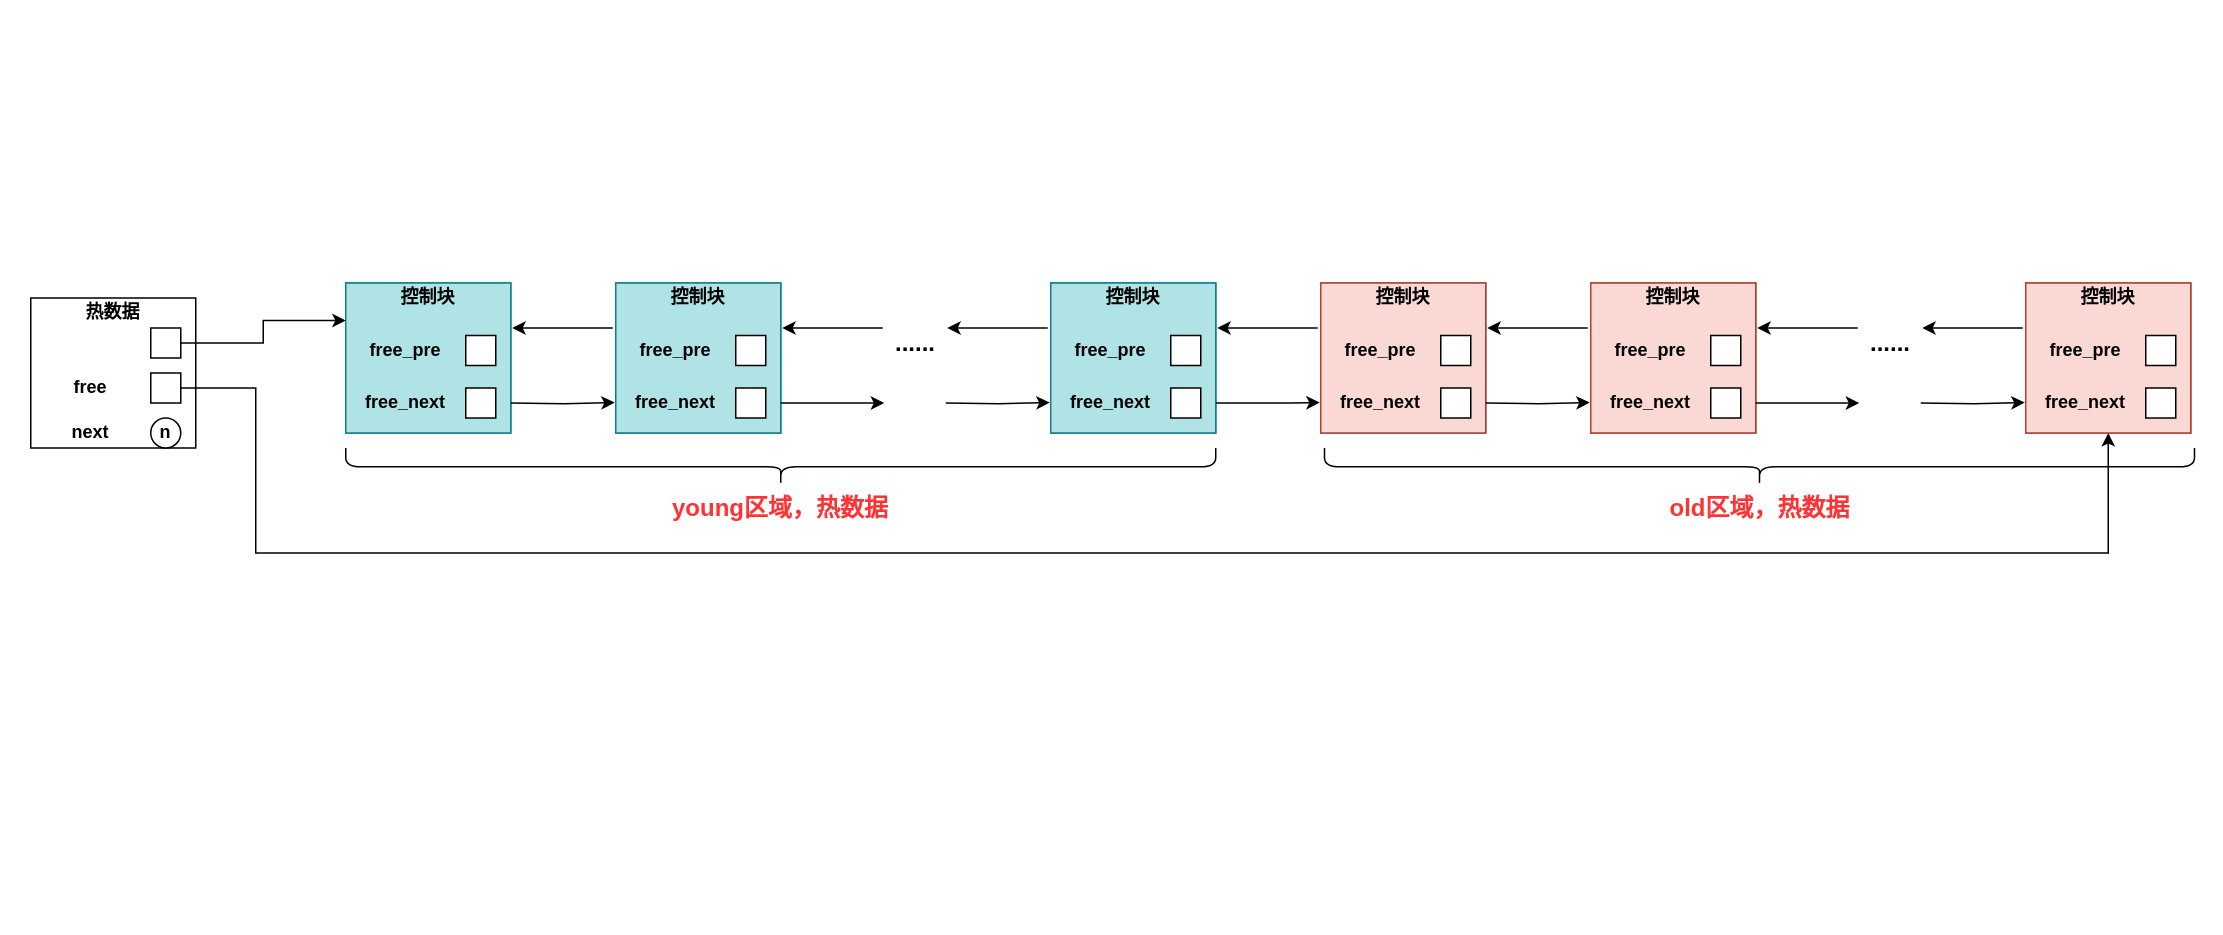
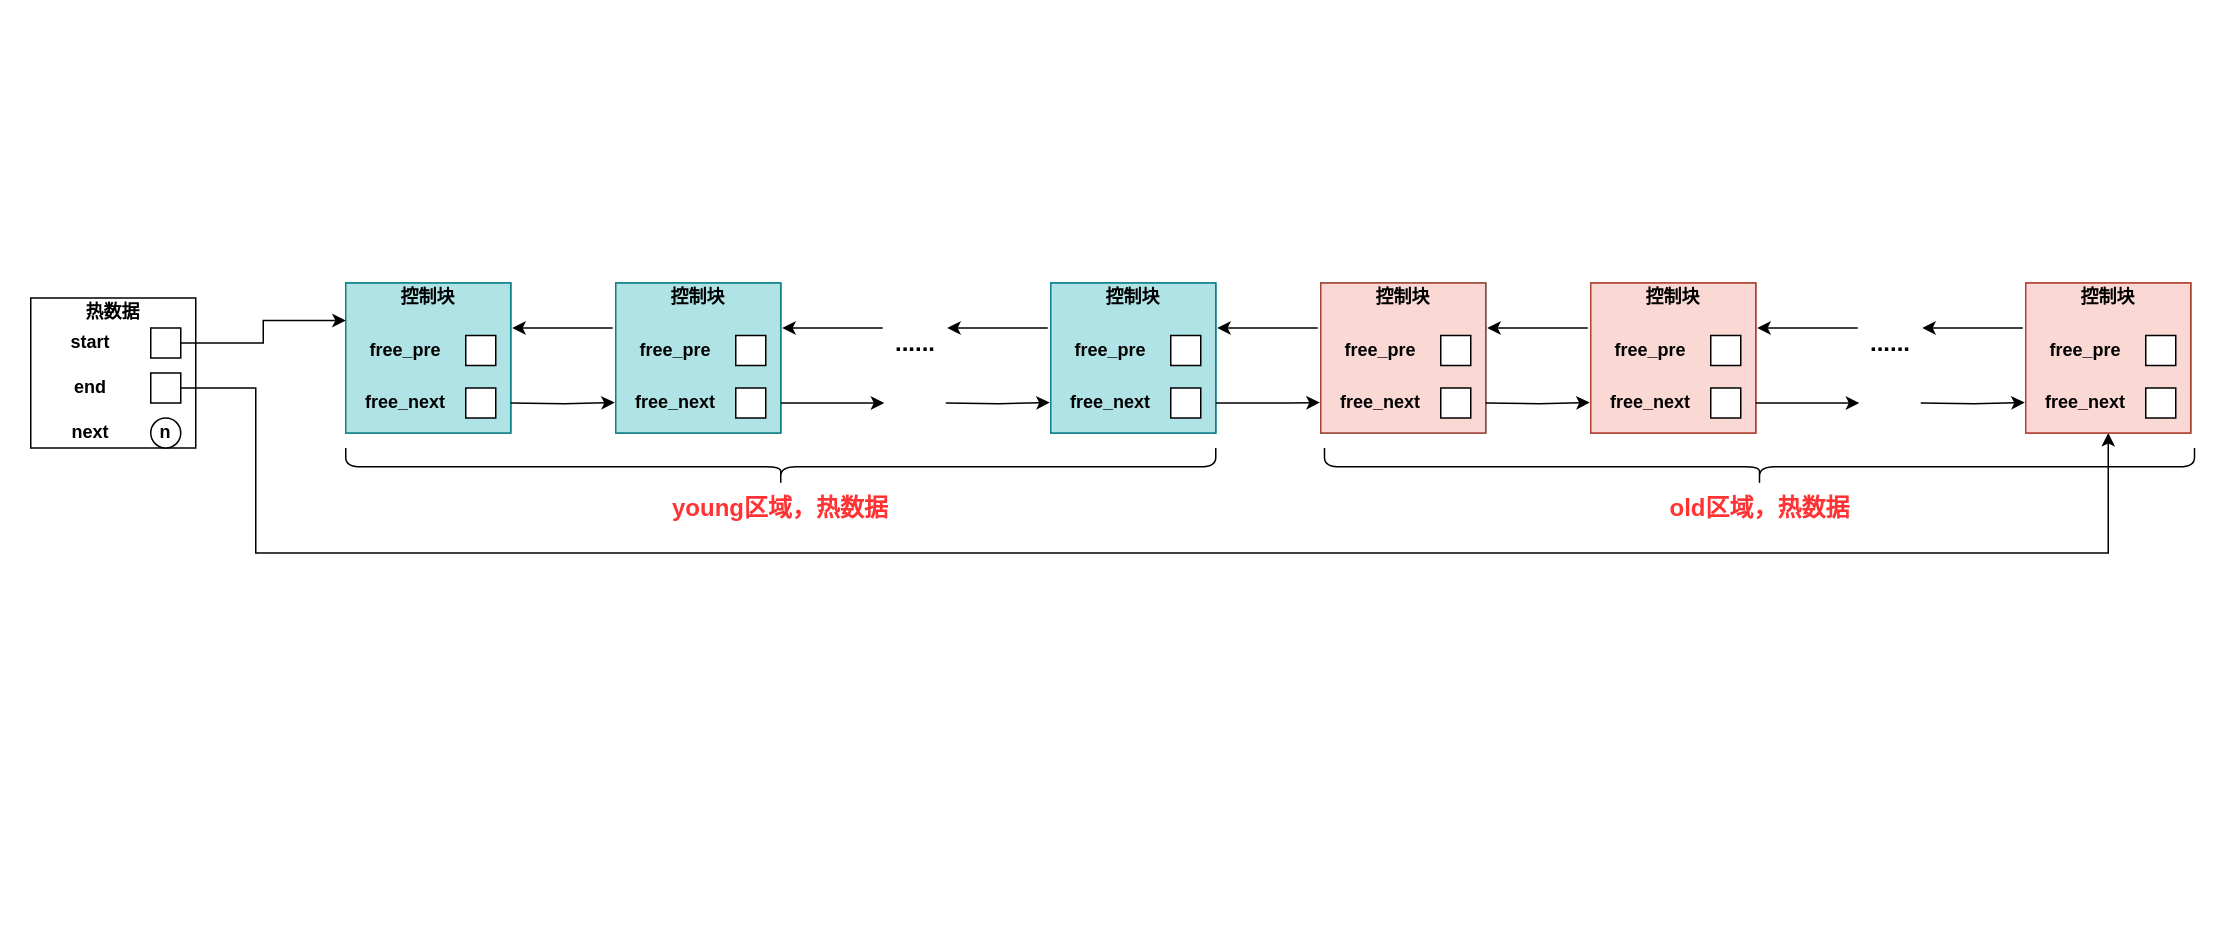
  <mxCell id="0" />
  <mxCell id="1" parent="0" />
  <mxCell id="2" value="" style="group;fillColor=#b0e3e6;strokeColor=#0e8088;" vertex="1" connectable="0" parent="1"><mxGeometry x="230" y="188" width="110" height="100" as="geometry" /></mxCell>
  <mxCell id="3" value="" style="rounded=0;whiteSpace=wrap;html=1;fillColor=#b0e3e6;strokeColor=#0e8088;" vertex="1" parent="2"><mxGeometry width="110" height="100" as="geometry" /></mxCell>
  <mxCell id="4" value="&lt;b&gt;free_pre&lt;/b&gt;" style="text;html=1;strokeColor=none;fillColor=none;align=center;verticalAlign=middle;whiteSpace=wrap;rounded=0;" vertex="1" parent="2"><mxGeometry x="20" y="35" width="40" height="20" as="geometry" /></mxCell>
  <mxCell id="5" value="&lt;b&gt;free_next&lt;/b&gt;" style="text;html=1;strokeColor=none;fillColor=none;align=center;verticalAlign=middle;whiteSpace=wrap;rounded=0;" vertex="1" parent="2"><mxGeometry x="20" y="70" width="40" height="20" as="geometry" /></mxCell>
  <mxCell id="6" value="" style="rounded=0;whiteSpace=wrap;html=1;" vertex="1" parent="2"><mxGeometry x="80" y="35" width="20" height="20" as="geometry" /></mxCell>
  <mxCell id="7" value="" style="rounded=0;whiteSpace=wrap;html=1;" vertex="1" parent="2"><mxGeometry x="80" y="70" width="20" height="20" as="geometry" /></mxCell>
  <mxCell id="8" value="&lt;b&gt;控制块&lt;/b&gt;" style="text;html=1;strokeColor=none;fillColor=none;align=center;verticalAlign=middle;whiteSpace=wrap;rounded=0;" vertex="1" parent="2"><mxGeometry x="35" width="40" height="20" as="geometry" /></mxCell>
  <mxCell id="9" value="" style="group;fillColor=#b0e3e6;strokeColor=#0e8088;" vertex="1" connectable="0" parent="1"><mxGeometry x="410" y="188" width="110" height="100" as="geometry" /></mxCell>
  <mxCell id="10" value="" style="rounded=0;whiteSpace=wrap;html=1;fillColor=#b0e3e6;strokeColor=#0e8088;" vertex="1" parent="9"><mxGeometry width="110" height="100" as="geometry" /></mxCell>
  <mxCell id="11" value="&lt;b&gt;free_pre&lt;/b&gt;" style="text;html=1;strokeColor=none;fillColor=none;align=center;verticalAlign=middle;whiteSpace=wrap;rounded=0;" vertex="1" parent="9"><mxGeometry x="20" y="35" width="40" height="20" as="geometry" /></mxCell>
  <mxCell id="12" value="&lt;b&gt;free_next&lt;/b&gt;" style="text;html=1;strokeColor=none;fillColor=none;align=center;verticalAlign=middle;whiteSpace=wrap;rounded=0;" vertex="1" parent="9"><mxGeometry x="20" y="70" width="40" height="20" as="geometry" /></mxCell>
  <mxCell id="13" value="" style="rounded=0;whiteSpace=wrap;html=1;" vertex="1" parent="9"><mxGeometry x="80" y="35" width="20" height="20" as="geometry" /></mxCell>
  <mxCell id="14" value="" style="rounded=0;whiteSpace=wrap;html=1;" vertex="1" parent="9"><mxGeometry x="80" y="70" width="20" height="20" as="geometry" /></mxCell>
  <mxCell id="15" value="&lt;b&gt;控制块&lt;/b&gt;" style="text;html=1;strokeColor=none;fillColor=none;align=center;verticalAlign=middle;whiteSpace=wrap;rounded=0;" vertex="1" parent="9"><mxGeometry x="35" width="40" height="20" as="geometry" /></mxCell>
  <mxCell id="16" style="edgeStyle=orthogonalEdgeStyle;rounded=0;orthogonalLoop=1;jettySize=auto;html=1;entryX=-0.006;entryY=0.797;entryDx=0;entryDy=0;entryPerimeter=0;" edge="1" parent="1" target="10"><mxGeometry relative="1" as="geometry"><mxPoint x="340" y="268" as="sourcePoint" /></mxGeometry></mxCell>
  <mxCell id="17" value="" style="endArrow=classic;html=1;" edge="1" parent="1"><mxGeometry width="50" height="50" relative="1" as="geometry"><mxPoint x="408" y="218" as="sourcePoint" /><mxPoint x="341" y="218" as="targetPoint" /></mxGeometry></mxCell>
  <mxCell id="18" value="" style="group;fillColor=#b1ddf0;strokeColor=#10739e;" vertex="1" connectable="0" parent="1"><mxGeometry x="700" y="188" width="110" height="100" as="geometry" /></mxCell>
  <mxCell id="19" value="" style="rounded=0;whiteSpace=wrap;html=1;fillColor=#b0e3e6;strokeColor=#0e8088;" vertex="1" parent="18"><mxGeometry width="110" height="100" as="geometry" /></mxCell>
  <mxCell id="20" value="&lt;b&gt;free_pre&lt;/b&gt;" style="text;html=1;strokeColor=none;fillColor=none;align=center;verticalAlign=middle;whiteSpace=wrap;rounded=0;" vertex="1" parent="18"><mxGeometry x="20" y="35" width="40" height="20" as="geometry" /></mxCell>
  <mxCell id="21" value="&lt;b&gt;free_next&lt;/b&gt;" style="text;html=1;strokeColor=none;fillColor=none;align=center;verticalAlign=middle;whiteSpace=wrap;rounded=0;" vertex="1" parent="18"><mxGeometry x="20" y="70" width="40" height="20" as="geometry" /></mxCell>
  <mxCell id="22" value="" style="rounded=0;whiteSpace=wrap;html=1;" vertex="1" parent="18"><mxGeometry x="80" y="35" width="20" height="20" as="geometry" /></mxCell>
  <mxCell id="23" value="" style="rounded=0;whiteSpace=wrap;html=1;" vertex="1" parent="18"><mxGeometry x="80" y="70" width="20" height="20" as="geometry" /></mxCell>
  <mxCell id="24" value="&lt;b&gt;控制块&lt;/b&gt;" style="text;html=1;strokeColor=none;fillColor=none;align=center;verticalAlign=middle;whiteSpace=wrap;rounded=0;" vertex="1" parent="18"><mxGeometry x="35" width="40" height="20" as="geometry" /></mxCell>
  <mxCell id="25" style="edgeStyle=orthogonalEdgeStyle;rounded=0;orthogonalLoop=1;jettySize=auto;html=1;entryX=-0.006;entryY=0.797;entryDx=0;entryDy=0;entryPerimeter=0;" edge="1" parent="1" target="19"><mxGeometry relative="1" as="geometry"><mxPoint x="630" y="268" as="sourcePoint" /></mxGeometry></mxCell>
  <mxCell id="26" value="" style="endArrow=classic;html=1;" edge="1" parent="1"><mxGeometry width="50" height="50" relative="1" as="geometry"><mxPoint x="698" y="218" as="sourcePoint" /><mxPoint x="631" y="218" as="targetPoint" /></mxGeometry></mxCell>
  <mxCell id="27" value="" style="rounded=0;whiteSpace=wrap;html=1;" vertex="1" parent="1"><mxGeometry x="20" y="198" width="110" height="100" as="geometry" /></mxCell>
- <mxCell id="29" value="&lt;b&gt;free&lt;/b&gt;" style="text;html=1;strokeColor=none;fillColor=none;align=center;verticalAlign=middle;whiteSpace=wrap;rounded=0;" vertex="1" parent="1"><mxGeometry x="40" y="248" width="40" height="20" as="geometry" /></mxCell>
+ <mxCell id="28" value="&lt;b&gt;start&lt;/b&gt;" style="text;html=1;strokeColor=none;fillColor=none;align=center;verticalAlign=middle;whiteSpace=wrap;rounded=0;" vertex="1" parent="1"><mxGeometry x="40" y="218" width="40" height="20" as="geometry" /></mxCell>
+ <mxCell id="29" value="&lt;b&gt;end&lt;/b&gt;" style="text;html=1;strokeColor=none;fillColor=none;align=center;verticalAlign=middle;whiteSpace=wrap;rounded=0;" vertex="1" parent="1"><mxGeometry x="40" y="248" width="40" height="20" as="geometry" /></mxCell>
  <mxCell id="30" style="edgeStyle=orthogonalEdgeStyle;rounded=0;orthogonalLoop=1;jettySize=auto;html=1;exitX=1;exitY=0.5;exitDx=0;exitDy=0;entryX=0;entryY=0.25;entryDx=0;entryDy=0;" edge="1" parent="1" source="31" target="3"><mxGeometry relative="1" as="geometry" /></mxCell>
  <mxCell id="31" value="" style="rounded=0;whiteSpace=wrap;html=1;" vertex="1" parent="1"><mxGeometry x="100" y="218" width="20" height="20" as="geometry" /></mxCell>
  <mxCell id="32" style="edgeStyle=orthogonalEdgeStyle;rounded=0;orthogonalLoop=1;jettySize=auto;html=1;exitX=1;exitY=0.5;exitDx=0;exitDy=0;entryX=0.5;entryY=1;entryDx=0;entryDy=0;" edge="1" parent="1" source="33" target="57"><mxGeometry relative="1" as="geometry"><Array as="points"><mxPoint x="170" y="258" /><mxPoint x="170" y="368" /><mxPoint x="1405" y="368" /></Array></mxGeometry></mxCell>
  <mxCell id="33" value="" style="rounded=0;whiteSpace=wrap;html=1;" vertex="1" parent="1"><mxGeometry x="100" y="248" width="20" height="20" as="geometry" /></mxCell>
  <mxCell id="34" value="&lt;b&gt;热数据&lt;/b&gt;" style="text;html=1;strokeColor=none;fillColor=none;align=center;verticalAlign=middle;whiteSpace=wrap;rounded=0;" vertex="1" parent="1"><mxGeometry x="55" y="198" width="40" height="20" as="geometry" /></mxCell>
  <mxCell id="35" value="&lt;b&gt;next&lt;/b&gt;" style="text;html=1;strokeColor=none;fillColor=none;align=center;verticalAlign=middle;whiteSpace=wrap;rounded=0;" vertex="1" parent="1"><mxGeometry x="40" y="278" width="40" height="20" as="geometry" /></mxCell>
  <mxCell id="36" value="&lt;b&gt;n&lt;/b&gt;" style="ellipse;whiteSpace=wrap;html=1;" vertex="1" parent="1"><mxGeometry x="100" y="278" width="20" height="20" as="geometry" /></mxCell>
  <mxCell id="37" style="edgeStyle=orthogonalEdgeStyle;rounded=0;orthogonalLoop=1;jettySize=auto;html=1;" edge="1" parent="1"><mxGeometry relative="1" as="geometry"><mxPoint x="520" y="268" as="sourcePoint" /><mxPoint x="589" y="268" as="targetPoint" /></mxGeometry></mxCell>
  <mxCell id="38" value="" style="endArrow=classic;html=1;" edge="1" parent="1"><mxGeometry width="50" height="50" relative="1" as="geometry"><mxPoint x="588" y="218" as="sourcePoint" /><mxPoint x="521" y="218" as="targetPoint" /></mxGeometry></mxCell>
  <mxCell id="39" value="&lt;b&gt;&lt;font style=&quot;font-size: 16px&quot;&gt;......&lt;/font&gt;&lt;/b&gt;" style="text;html=1;strokeColor=none;fillColor=none;align=center;verticalAlign=middle;whiteSpace=wrap;rounded=0;" vertex="1" parent="1"><mxGeometry x="590" y="218" width="40" height="20" as="geometry" /></mxCell>
  <mxCell id="40" value="" style="group;fillColor=#b0e3e6;strokeColor=#0e8088;" vertex="1" connectable="0" parent="1"><mxGeometry x="880" y="188" width="110" height="100" as="geometry" /></mxCell>
  <mxCell id="41" value="" style="rounded=0;whiteSpace=wrap;html=1;fillColor=#fad9d5;strokeColor=#ae4132;" vertex="1" parent="40"><mxGeometry width="110" height="100" as="geometry" /></mxCell>
  <mxCell id="42" value="&lt;b&gt;free_pre&lt;/b&gt;" style="text;html=1;strokeColor=none;fillColor=none;align=center;verticalAlign=middle;whiteSpace=wrap;rounded=0;" vertex="1" parent="40"><mxGeometry x="20" y="35" width="40" height="20" as="geometry" /></mxCell>
  <mxCell id="43" value="&lt;b&gt;free_next&lt;/b&gt;" style="text;html=1;strokeColor=none;fillColor=none;align=center;verticalAlign=middle;whiteSpace=wrap;rounded=0;" vertex="1" parent="40"><mxGeometry x="20" y="70" width="40" height="20" as="geometry" /></mxCell>
  <mxCell id="44" value="" style="rounded=0;whiteSpace=wrap;html=1;" vertex="1" parent="40"><mxGeometry x="80" y="35" width="20" height="20" as="geometry" /></mxCell>
  <mxCell id="45" value="" style="rounded=0;whiteSpace=wrap;html=1;" vertex="1" parent="40"><mxGeometry x="80" y="70" width="20" height="20" as="geometry" /></mxCell>
  <mxCell id="46" value="&lt;b&gt;控制块&lt;/b&gt;" style="text;html=1;strokeColor=none;fillColor=none;align=center;verticalAlign=middle;whiteSpace=wrap;rounded=0;" vertex="1" parent="40"><mxGeometry x="35" width="40" height="20" as="geometry" /></mxCell>
  <mxCell id="47" value="" style="group;fillColor=#fad9d5;strokeColor=#ae4132;" vertex="1" connectable="0" parent="1"><mxGeometry x="1060" y="188" width="110" height="100" as="geometry" /></mxCell>
  <mxCell id="48" value="" style="rounded=0;whiteSpace=wrap;html=1;fillColor=#fad9d5;strokeColor=#ae4132;" vertex="1" parent="47"><mxGeometry width="110" height="100" as="geometry" /></mxCell>
  <mxCell id="49" value="&lt;b&gt;free_pre&lt;/b&gt;" style="text;html=1;strokeColor=none;fillColor=none;align=center;verticalAlign=middle;whiteSpace=wrap;rounded=0;" vertex="1" parent="47"><mxGeometry x="20" y="35" width="40" height="20" as="geometry" /></mxCell>
  <mxCell id="50" value="&lt;b&gt;free_next&lt;/b&gt;" style="text;html=1;strokeColor=none;fillColor=none;align=center;verticalAlign=middle;whiteSpace=wrap;rounded=0;" vertex="1" parent="47"><mxGeometry x="20" y="70" width="40" height="20" as="geometry" /></mxCell>
  <mxCell id="51" value="" style="rounded=0;whiteSpace=wrap;html=1;" vertex="1" parent="47"><mxGeometry x="80" y="35" width="20" height="20" as="geometry" /></mxCell>
  <mxCell id="52" value="" style="rounded=0;whiteSpace=wrap;html=1;" vertex="1" parent="47"><mxGeometry x="80" y="70" width="20" height="20" as="geometry" /></mxCell>
  <mxCell id="53" value="&lt;b&gt;控制块&lt;/b&gt;" style="text;html=1;strokeColor=none;fillColor=none;align=center;verticalAlign=middle;whiteSpace=wrap;rounded=0;" vertex="1" parent="47"><mxGeometry x="35" width="40" height="20" as="geometry" /></mxCell>
  <mxCell id="54" style="edgeStyle=orthogonalEdgeStyle;rounded=0;orthogonalLoop=1;jettySize=auto;html=1;entryX=-0.006;entryY=0.797;entryDx=0;entryDy=0;entryPerimeter=0;" edge="1" parent="1" target="48"><mxGeometry relative="1" as="geometry"><mxPoint x="990" y="268" as="sourcePoint" /></mxGeometry></mxCell>
  <mxCell id="55" value="" style="endArrow=classic;html=1;" edge="1" parent="1"><mxGeometry width="50" height="50" relative="1" as="geometry"><mxPoint x="1058" y="218" as="sourcePoint" /><mxPoint x="991" y="218" as="targetPoint" /></mxGeometry></mxCell>
  <mxCell id="56" value="" style="group;fillColor=#fad9d5;strokeColor=#ae4132;" vertex="1" connectable="0" parent="1"><mxGeometry x="1350" y="188" width="110" height="100" as="geometry" /></mxCell>
  <mxCell id="57" value="" style="rounded=0;whiteSpace=wrap;html=1;fillColor=#fad9d5;strokeColor=#ae4132;" vertex="1" parent="56"><mxGeometry width="110" height="100" as="geometry" /></mxCell>
  <mxCell id="58" value="&lt;b&gt;free_pre&lt;/b&gt;" style="text;html=1;strokeColor=none;fillColor=none;align=center;verticalAlign=middle;whiteSpace=wrap;rounded=0;" vertex="1" parent="56"><mxGeometry x="20" y="35" width="40" height="20" as="geometry" /></mxCell>
  <mxCell id="59" value="&lt;b&gt;free_next&lt;/b&gt;" style="text;html=1;strokeColor=none;fillColor=none;align=center;verticalAlign=middle;whiteSpace=wrap;rounded=0;" vertex="1" parent="56"><mxGeometry x="20" y="70" width="40" height="20" as="geometry" /></mxCell>
  <mxCell id="60" value="" style="rounded=0;whiteSpace=wrap;html=1;" vertex="1" parent="56"><mxGeometry x="80" y="35" width="20" height="20" as="geometry" /></mxCell>
  <mxCell id="61" value="" style="rounded=0;whiteSpace=wrap;html=1;" vertex="1" parent="56"><mxGeometry x="80" y="70" width="20" height="20" as="geometry" /></mxCell>
  <mxCell id="62" value="&lt;b&gt;控制块&lt;/b&gt;" style="text;html=1;strokeColor=none;fillColor=none;align=center;verticalAlign=middle;whiteSpace=wrap;rounded=0;" vertex="1" parent="56"><mxGeometry x="35" width="40" height="20" as="geometry" /></mxCell>
  <mxCell id="63" style="edgeStyle=orthogonalEdgeStyle;rounded=0;orthogonalLoop=1;jettySize=auto;html=1;entryX=-0.006;entryY=0.797;entryDx=0;entryDy=0;entryPerimeter=0;" edge="1" parent="1" target="57"><mxGeometry relative="1" as="geometry"><mxPoint x="1280" y="268" as="sourcePoint" /></mxGeometry></mxCell>
  <mxCell id="64" value="" style="endArrow=classic;html=1;" edge="1" parent="1"><mxGeometry width="50" height="50" relative="1" as="geometry"><mxPoint x="1348" y="218" as="sourcePoint" /><mxPoint x="1281" y="218" as="targetPoint" /></mxGeometry></mxCell>
  <mxCell id="65" style="edgeStyle=orthogonalEdgeStyle;rounded=0;orthogonalLoop=1;jettySize=auto;html=1;" edge="1" parent="1"><mxGeometry relative="1" as="geometry"><mxPoint x="1170" y="268" as="sourcePoint" /><mxPoint x="1239" y="268" as="targetPoint" /></mxGeometry></mxCell>
  <mxCell id="66" value="" style="endArrow=classic;html=1;" edge="1" parent="1"><mxGeometry width="50" height="50" relative="1" as="geometry"><mxPoint x="1238" y="218" as="sourcePoint" /><mxPoint x="1171" y="218" as="targetPoint" /></mxGeometry></mxCell>
  <mxCell id="67" value="&lt;b&gt;&lt;font style=&quot;font-size: 16px&quot;&gt;......&lt;/font&gt;&lt;/b&gt;" style="text;html=1;strokeColor=none;fillColor=none;align=center;verticalAlign=middle;whiteSpace=wrap;rounded=0;" vertex="1" parent="1"><mxGeometry x="1240" y="218" width="40" height="20" as="geometry" /></mxCell>
  <mxCell id="68" style="edgeStyle=orthogonalEdgeStyle;rounded=0;orthogonalLoop=1;jettySize=auto;html=1;entryX=-0.006;entryY=0.797;entryDx=0;entryDy=0;entryPerimeter=0;" edge="1" parent="1"><mxGeometry relative="1" as="geometry"><mxPoint x="810" y="268" as="sourcePoint" /><mxPoint x="879.34" y="267.7" as="targetPoint" /><Array as="points"><mxPoint x="860" y="268" /><mxPoint x="860" y="268" /></Array></mxGeometry></mxCell>
  <mxCell id="69" value="" style="endArrow=classic;html=1;" edge="1" parent="1"><mxGeometry width="50" height="50" relative="1" as="geometry"><mxPoint x="878" y="218" as="sourcePoint" /><mxPoint x="811" y="218" as="targetPoint" /></mxGeometry></mxCell>
  <mxCell id="70" value="" style="shape=curlyBracket;whiteSpace=wrap;html=1;rounded=1;flipH=1;rotation=90;" vertex="1" parent="1"><mxGeometry x="507.5" y="20.5" width="25" height="580" as="geometry" /></mxCell>
  <mxCell id="71" value="" style="shape=curlyBracket;whiteSpace=wrap;html=1;rounded=1;flipH=1;rotation=90;" vertex="1" parent="1"><mxGeometry x="1160" y="20.5" width="25" height="580" as="geometry" /></mxCell>
  <mxCell id="72" value="&lt;b&gt;&lt;font style=&quot;font-size: 16px&quot; color=&quot;#ff3333&quot;&gt;young区域，热数据&lt;/font&gt;&lt;/b&gt;" style="text;html=1;strokeColor=none;fillColor=none;align=center;verticalAlign=middle;whiteSpace=wrap;rounded=0;" vertex="1" parent="1"><mxGeometry x="425" y="328" width="190" height="20" as="geometry" /></mxCell>
  <mxCell id="73" value="&lt;b&gt;&lt;font style=&quot;font-size: 16px&quot; color=&quot;#ff3333&quot;&gt;old区域，热数据&lt;/font&gt;&lt;/b&gt;" style="text;html=1;strokeColor=none;fillColor=none;align=center;verticalAlign=middle;whiteSpace=wrap;rounded=0;" vertex="1" parent="1"><mxGeometry x="1077.5" y="328" width="190" height="20" as="geometry" /></mxCell>
